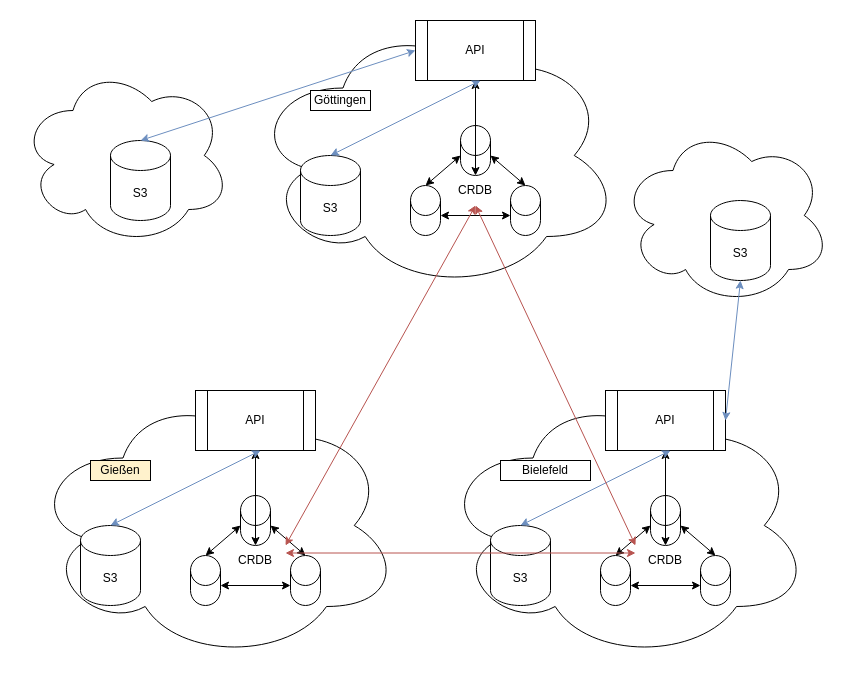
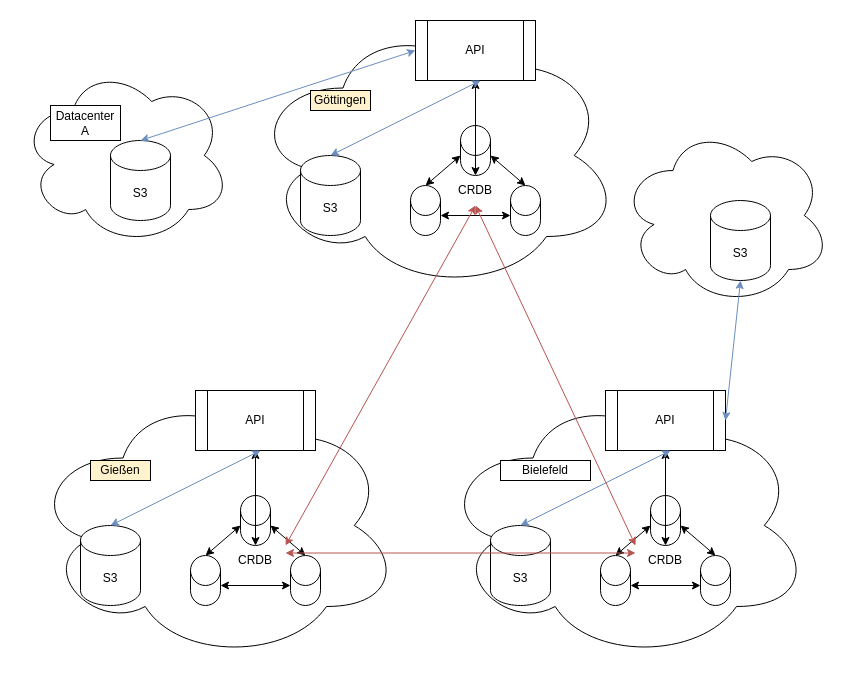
  <mxCell id="0" />
  <mxCell id="1" parent="0" />
  <mxCell id="2" value="" style="ellipse;shape=cloud;whiteSpace=wrap;html=1;" vertex="1" parent="1"><mxGeometry x="30" y="390" width="370" height="270" as="geometry" /></mxCell>
  <mxCell id="3" value="Gießen" style="rounded=0;whiteSpace=wrap;html=1;fillColor=#fff2cc;" vertex="1" parent="1"><mxGeometry x="90" y="460" width="60" height="20" as="geometry" /></mxCell>
  <mxCell id="4" value="" style="shape=cylinder3;whiteSpace=wrap;html=1;boundedLbl=1;backgroundOutline=1;size=15;" vertex="1" parent="1"><mxGeometry x="240" y="495" width="30" height="50" as="geometry" /></mxCell>
  <mxCell id="5" value="" style="shape=cylinder3;whiteSpace=wrap;html=1;boundedLbl=1;backgroundOutline=1;size=15;" vertex="1" parent="1"><mxGeometry x="290" y="555" width="30" height="50" as="geometry" /></mxCell>
  <mxCell id="6" value="" style="shape=cylinder3;whiteSpace=wrap;html=1;boundedLbl=1;backgroundOutline=1;size=15;" vertex="1" parent="1"><mxGeometry x="190" y="555" width="30" height="50" as="geometry" /></mxCell>
  <mxCell id="7" value="" style="endArrow=classic;startArrow=classic;html=1;rounded=0;exitX=0.5;exitY=0;exitDx=0;exitDy=0;exitPerimeter=0;entryX=0;entryY=0;entryDx=0;entryDy=30;entryPerimeter=0;" edge="1" parent="1" source="6" target="4"><mxGeometry width="50" height="50" relative="1" as="geometry"><mxPoint x="420" y="775" as="sourcePoint" /><mxPoint x="470" y="725" as="targetPoint" /></mxGeometry></mxCell>
  <mxCell id="8" value="" style="endArrow=classic;startArrow=classic;html=1;rounded=0;exitX=1;exitY=0;exitDx=0;exitDy=30;exitPerimeter=0;entryX=0;entryY=0;entryDx=0;entryDy=30;entryPerimeter=0;" edge="1" parent="1" source="6" target="5"><mxGeometry width="50" height="50" relative="1" as="geometry"><mxPoint x="225.65" y="569.35" as="sourcePoint" /><mxPoint x="250" y="535" as="targetPoint" /></mxGeometry></mxCell>
  <mxCell id="9" value="" style="endArrow=classic;startArrow=classic;html=1;rounded=0;exitX=0.5;exitY=0;exitDx=0;exitDy=0;exitPerimeter=0;entryX=1;entryY=0;entryDx=0;entryDy=30;entryPerimeter=0;" edge="1" parent="1" source="5" target="4"><mxGeometry width="50" height="50" relative="1" as="geometry"><mxPoint x="225.65" y="569.35" as="sourcePoint" /><mxPoint x="250" y="535" as="targetPoint" /></mxGeometry></mxCell>
  <mxCell id="10" value="CRDB" style="text;html=1;strokeColor=none;fillColor=none;align=center;verticalAlign=middle;whiteSpace=wrap;rounded=0;" vertex="1" parent="1"><mxGeometry x="225" y="545" width="60" height="30" as="geometry" /></mxCell>
  <mxCell id="11" value="S3" style="shape=cylinder3;whiteSpace=wrap;html=1;boundedLbl=1;backgroundOutline=1;size=15;" vertex="1" parent="1"><mxGeometry x="80" y="525" width="60" height="80" as="geometry" /></mxCell>
  <mxCell id="12" value="API" style="shape=process;whiteSpace=wrap;html=1;backgroundOutline=1;" vertex="1" parent="1"><mxGeometry x="195" y="390" width="120" height="60" as="geometry" /></mxCell>
  <mxCell id="13" value="" style="endArrow=classic;startArrow=classic;html=1;rounded=0;exitX=0.5;exitY=0;exitDx=0;exitDy=0;entryX=0.5;entryY=1;entryDx=0;entryDy=0;" edge="1" parent="1" source="10" target="12"><mxGeometry width="50" height="50" relative="1" as="geometry"><mxPoint x="380" y="590" as="sourcePoint" /><mxPoint x="430" y="540" as="targetPoint" /></mxGeometry></mxCell>
  <mxCell id="14" value="" style="endArrow=classic;startArrow=classic;html=1;rounded=0;exitX=0.5;exitY=0;exitDx=0;exitDy=0;exitPerimeter=0;fillColor=#dae8fc;strokeColor=#6c8ebf;" edge="1" parent="1" source="11"><mxGeometry width="50" height="50" relative="1" as="geometry"><mxPoint x="380" y="590" as="sourcePoint" /><mxPoint x="260" y="450" as="targetPoint" /></mxGeometry></mxCell>
  <mxCell id="15" value="" style="ellipse;shape=cloud;whiteSpace=wrap;html=1;" vertex="1" parent="1"><mxGeometry x="440" y="390" width="370" height="270" as="geometry" /></mxCell>
  <mxCell id="16" value="Bielefeld" style="rounded=0;whiteSpace=wrap;html=1;" vertex="1" parent="1"><mxGeometry x="500" y="460" width="90" height="20" as="geometry" /></mxCell>
  <mxCell id="17" value="" style="shape=cylinder3;whiteSpace=wrap;html=1;boundedLbl=1;backgroundOutline=1;size=15;" vertex="1" parent="1"><mxGeometry x="650" y="495" width="30" height="50" as="geometry" /></mxCell>
  <mxCell id="18" value="" style="shape=cylinder3;whiteSpace=wrap;html=1;boundedLbl=1;backgroundOutline=1;size=15;" vertex="1" parent="1"><mxGeometry x="700" y="555" width="30" height="50" as="geometry" /></mxCell>
  <mxCell id="19" value="" style="shape=cylinder3;whiteSpace=wrap;html=1;boundedLbl=1;backgroundOutline=1;size=15;" vertex="1" parent="1"><mxGeometry x="600" y="555" width="30" height="50" as="geometry" /></mxCell>
  <mxCell id="20" value="" style="endArrow=classic;startArrow=classic;html=1;rounded=0;exitX=0.5;exitY=0;exitDx=0;exitDy=0;exitPerimeter=0;entryX=0;entryY=0;entryDx=0;entryDy=30;entryPerimeter=0;" edge="1" parent="1" source="19" target="17"><mxGeometry width="50" height="50" relative="1" as="geometry"><mxPoint x="830" y="775" as="sourcePoint" /><mxPoint x="880" y="725" as="targetPoint" /></mxGeometry></mxCell>
  <mxCell id="21" value="" style="endArrow=classic;startArrow=classic;html=1;rounded=0;exitX=1;exitY=0;exitDx=0;exitDy=30;exitPerimeter=0;entryX=0;entryY=0;entryDx=0;entryDy=30;entryPerimeter=0;" edge="1" parent="1" source="19" target="18"><mxGeometry width="50" height="50" relative="1" as="geometry"><mxPoint x="635.65" y="569.35" as="sourcePoint" /><mxPoint x="660" y="535" as="targetPoint" /></mxGeometry></mxCell>
  <mxCell id="22" value="" style="endArrow=classic;startArrow=classic;html=1;rounded=0;exitX=0.5;exitY=0;exitDx=0;exitDy=0;exitPerimeter=0;entryX=1;entryY=0;entryDx=0;entryDy=30;entryPerimeter=0;" edge="1" parent="1" source="18" target="17"><mxGeometry width="50" height="50" relative="1" as="geometry"><mxPoint x="635.65" y="569.35" as="sourcePoint" /><mxPoint x="660" y="535" as="targetPoint" /></mxGeometry></mxCell>
  <mxCell id="23" value="CRDB" style="text;html=1;strokeColor=none;fillColor=none;align=center;verticalAlign=middle;whiteSpace=wrap;rounded=0;" vertex="1" parent="1"><mxGeometry x="635" y="545" width="60" height="30" as="geometry" /></mxCell>
  <mxCell id="24" value="S3" style="shape=cylinder3;whiteSpace=wrap;html=1;boundedLbl=1;backgroundOutline=1;size=15;" vertex="1" parent="1"><mxGeometry x="490" y="525" width="60" height="80" as="geometry" /></mxCell>
  <mxCell id="25" value="API" style="shape=process;whiteSpace=wrap;html=1;backgroundOutline=1;" vertex="1" parent="1"><mxGeometry x="605" y="390" width="120" height="60" as="geometry" /></mxCell>
  <mxCell id="26" value="" style="endArrow=classic;startArrow=classic;html=1;rounded=0;exitX=0.5;exitY=0;exitDx=0;exitDy=0;entryX=0.5;entryY=1;entryDx=0;entryDy=0;" edge="1" parent="1" source="23" target="25"><mxGeometry width="50" height="50" relative="1" as="geometry"><mxPoint x="790" y="590" as="sourcePoint" /><mxPoint x="840" y="540" as="targetPoint" /></mxGeometry></mxCell>
  <mxCell id="27" value="" style="endArrow=classic;startArrow=classic;html=1;rounded=0;exitX=0.5;exitY=0;exitDx=0;exitDy=0;exitPerimeter=0;fillColor=#dae8fc;strokeColor=#6c8ebf;" edge="1" parent="1" source="24"><mxGeometry width="50" height="50" relative="1" as="geometry"><mxPoint x="790" y="590" as="sourcePoint" /><mxPoint x="670" y="450" as="targetPoint" /></mxGeometry></mxCell>
  <mxCell id="28" value="" style="ellipse;shape=cloud;whiteSpace=wrap;html=1;" vertex="1" parent="1"><mxGeometry x="250" y="20" width="370" height="270" as="geometry" /></mxCell>
- <mxCell id="29" value="Göttingen" style="rounded=0;whiteSpace=wrap;html=1;" vertex="1" parent="1"><mxGeometry x="310" y="90" width="60" height="20" as="geometry" /></mxCell>
+ <mxCell id="29" value="Göttingen" style="rounded=0;whiteSpace=wrap;html=1;fillColor=#fff2cc;" vertex="1" parent="1"><mxGeometry x="310" y="90" width="60" height="20" as="geometry" /></mxCell>
  <mxCell id="30" value="" style="shape=cylinder3;whiteSpace=wrap;html=1;boundedLbl=1;backgroundOutline=1;size=15;" vertex="1" parent="1"><mxGeometry x="460" y="125" width="30" height="50" as="geometry" /></mxCell>
  <mxCell id="31" value="" style="shape=cylinder3;whiteSpace=wrap;html=1;boundedLbl=1;backgroundOutline=1;size=15;" vertex="1" parent="1"><mxGeometry x="510" y="185" width="30" height="50" as="geometry" /></mxCell>
  <mxCell id="32" value="" style="shape=cylinder3;whiteSpace=wrap;html=1;boundedLbl=1;backgroundOutline=1;size=15;" vertex="1" parent="1"><mxGeometry x="410" y="185" width="30" height="50" as="geometry" /></mxCell>
  <mxCell id="33" value="" style="endArrow=classic;startArrow=classic;html=1;rounded=0;exitX=0.5;exitY=0;exitDx=0;exitDy=0;exitPerimeter=0;entryX=0;entryY=0;entryDx=0;entryDy=30;entryPerimeter=0;" edge="1" parent="1" source="32" target="30"><mxGeometry width="50" height="50" relative="1" as="geometry"><mxPoint x="640" y="405" as="sourcePoint" /><mxPoint x="690" y="355" as="targetPoint" /></mxGeometry></mxCell>
  <mxCell id="34" value="" style="endArrow=classic;startArrow=classic;html=1;rounded=0;exitX=1;exitY=0;exitDx=0;exitDy=30;exitPerimeter=0;entryX=0;entryY=0;entryDx=0;entryDy=30;entryPerimeter=0;" edge="1" parent="1" source="32" target="31"><mxGeometry width="50" height="50" relative="1" as="geometry"><mxPoint x="445.65" y="199.35" as="sourcePoint" /><mxPoint x="470" y="165" as="targetPoint" /></mxGeometry></mxCell>
  <mxCell id="35" value="" style="endArrow=classic;startArrow=classic;html=1;rounded=0;exitX=0.5;exitY=0;exitDx=0;exitDy=0;exitPerimeter=0;entryX=1;entryY=0;entryDx=0;entryDy=30;entryPerimeter=0;" edge="1" parent="1" source="31" target="30"><mxGeometry width="50" height="50" relative="1" as="geometry"><mxPoint x="445.65" y="199.35" as="sourcePoint" /><mxPoint x="470" y="165" as="targetPoint" /></mxGeometry></mxCell>
  <mxCell id="36" value="CRDB" style="text;html=1;strokeColor=none;fillColor=none;align=center;verticalAlign=middle;whiteSpace=wrap;rounded=0;" vertex="1" parent="1"><mxGeometry x="445" y="175" width="60" height="30" as="geometry" /></mxCell>
  <mxCell id="37" value="S3" style="shape=cylinder3;whiteSpace=wrap;html=1;boundedLbl=1;backgroundOutline=1;size=15;" vertex="1" parent="1"><mxGeometry x="300" y="155" width="60" height="80" as="geometry" /></mxCell>
  <mxCell id="38" value="API" style="shape=process;whiteSpace=wrap;html=1;backgroundOutline=1;" vertex="1" parent="1"><mxGeometry x="415" y="20" width="120" height="60" as="geometry" /></mxCell>
  <mxCell id="39" value="" style="endArrow=classic;startArrow=classic;html=1;rounded=0;exitX=0.5;exitY=0;exitDx=0;exitDy=0;entryX=0.5;entryY=1;entryDx=0;entryDy=0;" edge="1" parent="1" source="36" target="38"><mxGeometry width="50" height="50" relative="1" as="geometry"><mxPoint x="600" y="220" as="sourcePoint" /><mxPoint x="650" y="170" as="targetPoint" /></mxGeometry></mxCell>
  <mxCell id="40" value="" style="endArrow=classic;startArrow=classic;html=1;rounded=0;exitX=0.5;exitY=0;exitDx=0;exitDy=0;exitPerimeter=0;fillColor=#dae8fc;strokeColor=#6c8ebf;" edge="1" parent="1" source="37"><mxGeometry width="50" height="50" relative="1" as="geometry"><mxPoint x="600" y="220" as="sourcePoint" /><mxPoint x="480" y="80" as="targetPoint" /></mxGeometry></mxCell>
  <mxCell id="41" value="" style="endArrow=classic;startArrow=classic;html=1;rounded=0;entryX=0.5;entryY=1;entryDx=0;entryDy=0;fillColor=#f8cecc;strokeColor=#b85450;exitX=1;exitY=0;exitDx=0;exitDy=0;" edge="1" parent="1" source="10" target="36"><mxGeometry width="50" height="50" relative="1" as="geometry"><mxPoint x="290" y="550" as="sourcePoint" /><mxPoint x="450" y="530" as="targetPoint" /></mxGeometry></mxCell>
  <mxCell id="42" value="" style="endArrow=classic;startArrow=classic;html=1;rounded=0;exitX=1;exitY=0.25;exitDx=0;exitDy=0;entryX=0;entryY=0.25;entryDx=0;entryDy=0;fillColor=#f8cecc;strokeColor=#b85450;" edge="1" parent="1" source="10" target="23"><mxGeometry width="50" height="50" relative="1" as="geometry"><mxPoint x="400" y="580" as="sourcePoint" /><mxPoint x="450" y="530" as="targetPoint" /></mxGeometry></mxCell>
  <mxCell id="43" value="" style="endArrow=classic;startArrow=classic;html=1;rounded=0;exitX=0;exitY=0;exitDx=0;exitDy=0;fillColor=#f8cecc;strokeColor=#b85450;entryX=0.5;entryY=1;entryDx=0;entryDy=0;" edge="1" parent="1" source="23" target="36"><mxGeometry width="50" height="50" relative="1" as="geometry"><mxPoint x="400" y="580" as="sourcePoint" /><mxPoint x="500" y="210" as="targetPoint" /></mxGeometry></mxCell>
  <mxCell id="44" value="" style="ellipse;shape=cloud;whiteSpace=wrap;html=1;" vertex="1" parent="1"><mxGeometry x="20" y="65" width="210" height="180" as="geometry" /></mxCell>
  <mxCell id="45" value="S3" style="shape=cylinder3;whiteSpace=wrap;html=1;boundedLbl=1;backgroundOutline=1;size=15;" vertex="1" parent="1"><mxGeometry x="110" y="140" width="60" height="80" as="geometry" /></mxCell>
+ <mxCell id="46" value="Datacenter A" style="rounded=0;whiteSpace=wrap;html=1;" vertex="1" parent="1"><mxGeometry x="50" y="105" width="70" height="35" as="geometry" /></mxCell>
  <mxCell id="47" value="" style="endArrow=classic;startArrow=classic;html=1;rounded=0;exitX=0.5;exitY=0;exitDx=0;exitDy=0;exitPerimeter=0;entryX=0;entryY=0.5;entryDx=0;entryDy=0;fillColor=#dae8fc;strokeColor=#6c8ebf;" edge="1" parent="1" source="45" target="38"><mxGeometry width="50" height="50" relative="1" as="geometry"><mxPoint x="400" y="570" as="sourcePoint" /><mxPoint x="450" y="520" as="targetPoint" /></mxGeometry></mxCell>
  <mxCell id="48" value="" style="ellipse;shape=cloud;whiteSpace=wrap;html=1;" vertex="1" parent="1"><mxGeometry x="620" y="125" width="210" height="180" as="geometry" /></mxCell>
  <mxCell id="49" value="S3" style="shape=cylinder3;whiteSpace=wrap;html=1;boundedLbl=1;backgroundOutline=1;size=15;" vertex="1" parent="1"><mxGeometry x="710" y="200" width="60" height="80" as="geometry" /></mxCell>
  <mxCell id="50" value="" style="endArrow=classic;startArrow=classic;html=1;rounded=0;exitX=0.5;exitY=1;exitDx=0;exitDy=0;exitPerimeter=0;fillColor=#dae8fc;strokeColor=#6c8ebf;entryX=1;entryY=0.5;entryDx=0;entryDy=0;" edge="1" parent="1" source="49" target="25"><mxGeometry width="50" height="50" relative="1" as="geometry"><mxPoint x="400" y="570" as="sourcePoint" /><mxPoint x="670" y="450" as="targetPoint" /></mxGeometry></mxCell>
